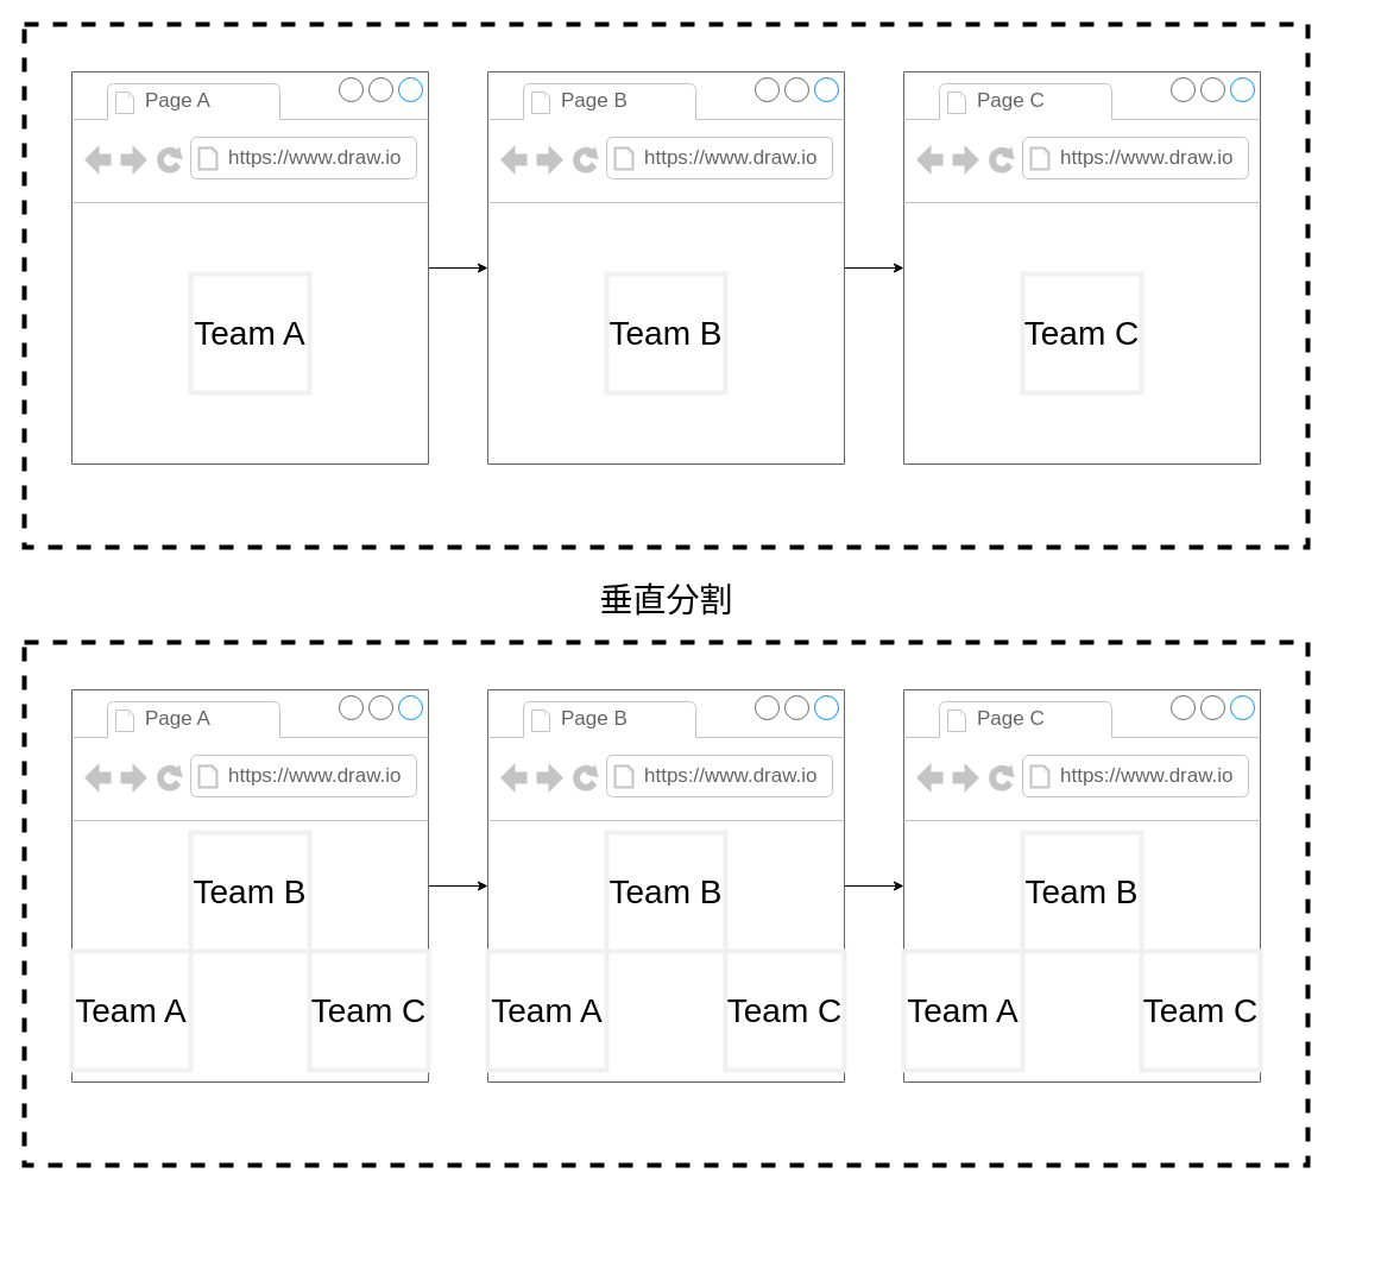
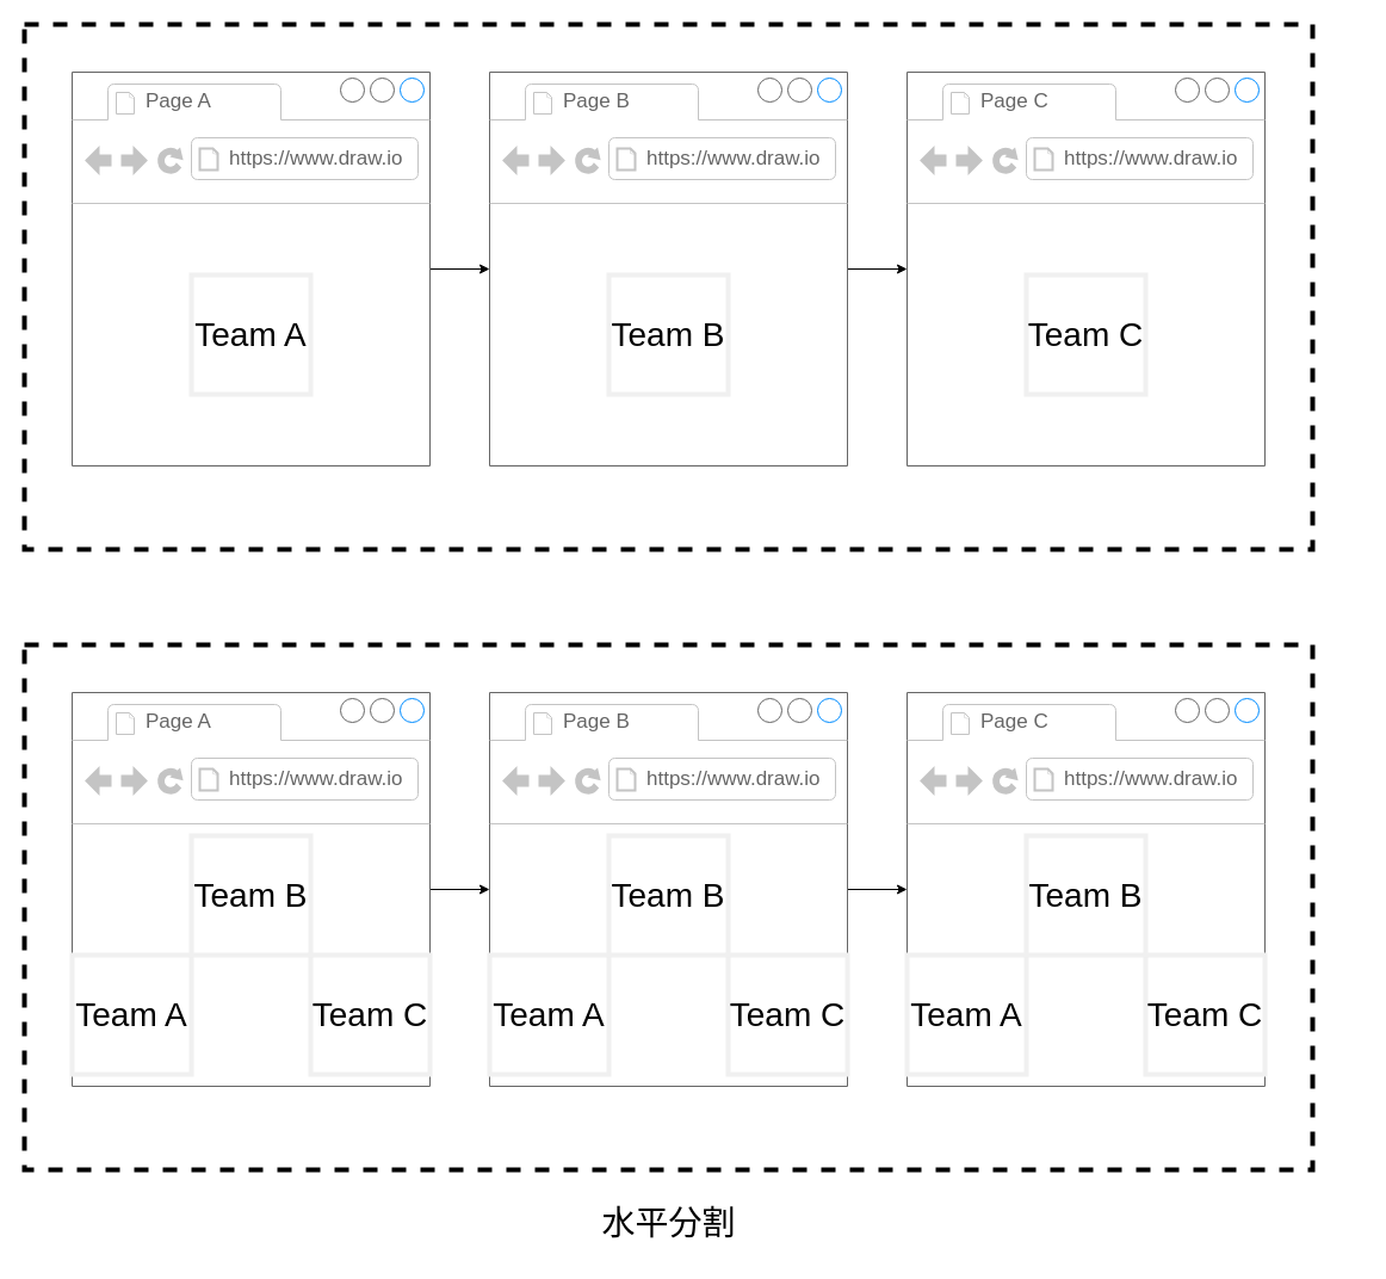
  <mxCell id="0" />
  <mxCell id="1" parent="0" />
  <mxCell id="2" value="" style="rounded=0;whiteSpace=wrap;html=1;dashed=1;labelBackgroundColor=none;fontColor=#000000;fillColor=none;strokeWidth=4;" vertex="1" parent="1"><mxGeometry x="20" y="20" width="1080" height="440" as="geometry" /></mxCell>
  <mxCell id="3" style="edgeStyle=orthogonalEdgeStyle;rounded=0;orthogonalLoop=1;jettySize=auto;html=1;fontColor=#000000;" edge="1" parent="1" source="4" target="9"><mxGeometry relative="1" as="geometry" /></mxCell>
  <mxCell id="4" value="" style="strokeWidth=1;shadow=0;dashed=0;align=center;html=1;shape=mxgraph.mockup.containers.browserWindow;rSize=0;strokeColor=#666666;strokeColor2=#008cff;strokeColor3=#c4c4c4;mainText=,;recursiveResize=0;labelBackgroundColor=#FFFFFF;fontColor=#000000;" vertex="1" parent="1"><mxGeometry x="60" y="60" width="300" height="330" as="geometry" /></mxCell>
  <mxCell id="5" value="Page A" style="strokeWidth=1;shadow=0;dashed=0;align=center;html=1;shape=mxgraph.mockup.containers.anchor;fontSize=17;fontColor=#666666;align=left;" vertex="1" parent="4"><mxGeometry x="60" y="12" width="110" height="26" as="geometry" /></mxCell>
  <mxCell id="6" value="https://www.draw.io" style="strokeWidth=1;shadow=0;dashed=0;align=center;html=1;shape=mxgraph.mockup.containers.anchor;rSize=0;fontSize=17;fontColor=#666666;align=left;" vertex="1" parent="4"><mxGeometry x="130" y="60" width="250" height="26" as="geometry" /></mxCell>
  <mxCell id="7" value="&lt;font&gt;&lt;font style=&quot;font-size: 28px&quot;&gt;Team A&lt;/font&gt;&lt;br&gt;&lt;/font&gt;" style="text;html=1;fillColor=none;align=center;verticalAlign=middle;whiteSpace=wrap;rounded=0;labelBackgroundColor=none;fontColor=#000000;strokeColor=#f0f0f0;strokeWidth=4;" vertex="1" parent="4"><mxGeometry x="100" y="170" width="100" height="100" as="geometry" /></mxCell>
  <mxCell id="8" style="edgeStyle=orthogonalEdgeStyle;rounded=0;orthogonalLoop=1;jettySize=auto;html=1;fontColor=#000000;" edge="1" parent="1" source="9" target="13"><mxGeometry relative="1" as="geometry" /></mxCell>
  <mxCell id="9" value="" style="strokeWidth=1;shadow=0;dashed=0;align=center;html=1;shape=mxgraph.mockup.containers.browserWindow;rSize=0;strokeColor=#666666;strokeColor2=#008cff;strokeColor3=#c4c4c4;mainText=,;recursiveResize=0;labelBackgroundColor=#FFFFFF;fontColor=#000000;" vertex="1" parent="1"><mxGeometry x="410" y="60" width="300" height="330" as="geometry" /></mxCell>
  <mxCell id="10" value="Page B" style="strokeWidth=1;shadow=0;dashed=0;align=center;html=1;shape=mxgraph.mockup.containers.anchor;fontSize=17;fontColor=#666666;align=left;" vertex="1" parent="9"><mxGeometry x="60" y="12" width="110" height="26" as="geometry" /></mxCell>
  <mxCell id="11" value="https://www.draw.io" style="strokeWidth=1;shadow=0;dashed=0;align=center;html=1;shape=mxgraph.mockup.containers.anchor;rSize=0;fontSize=17;fontColor=#666666;align=left;" vertex="1" parent="9"><mxGeometry x="130" y="60" width="250" height="26" as="geometry" /></mxCell>
  <mxCell id="12" value="&lt;font&gt;&lt;font style=&quot;font-size: 28px&quot;&gt;Team B&lt;/font&gt;&lt;br&gt;&lt;/font&gt;" style="text;html=1;fillColor=none;align=center;verticalAlign=middle;whiteSpace=wrap;rounded=0;labelBackgroundColor=none;fontColor=#000000;strokeColor=#f0f0f0;strokeWidth=4;" vertex="1" parent="9"><mxGeometry x="100" y="170" width="100" height="100" as="geometry" /></mxCell>
  <mxCell id="13" value="" style="strokeWidth=1;shadow=0;dashed=0;align=center;html=1;shape=mxgraph.mockup.containers.browserWindow;rSize=0;strokeColor=#666666;strokeColor2=#008cff;strokeColor3=#c4c4c4;mainText=,;recursiveResize=0;labelBackgroundColor=#FFFFFF;fontColor=#000000;" vertex="1" parent="1"><mxGeometry x="760" y="60" width="300" height="330" as="geometry" /></mxCell>
  <mxCell id="14" value="Page C" style="strokeWidth=1;shadow=0;dashed=0;align=center;html=1;shape=mxgraph.mockup.containers.anchor;fontSize=17;fontColor=#666666;align=left;" vertex="1" parent="13"><mxGeometry x="60" y="12" width="110" height="26" as="geometry" /></mxCell>
  <mxCell id="15" value="https://www.draw.io" style="strokeWidth=1;shadow=0;dashed=0;align=center;html=1;shape=mxgraph.mockup.containers.anchor;rSize=0;fontSize=17;fontColor=#666666;align=left;" vertex="1" parent="13"><mxGeometry x="130" y="60" width="250" height="26" as="geometry" /></mxCell>
  <mxCell id="16" value="&lt;font&gt;&lt;font style=&quot;font-size: 28px&quot;&gt;Team C&lt;/font&gt;&lt;br&gt;&lt;/font&gt;" style="text;html=1;fillColor=none;align=center;verticalAlign=middle;whiteSpace=wrap;rounded=0;labelBackgroundColor=none;fontColor=#000000;strokeColor=#f0f0f0;strokeWidth=4;" vertex="1" parent="13"><mxGeometry x="100" y="170" width="100" height="100" as="geometry" /></mxCell>
- <mxCell id="17" value="&lt;font&gt;&lt;font style=&quot;font-size: 28px&quot;&gt;垂直分割&lt;/font&gt;&lt;br&gt;&lt;/font&gt;" style="text;html=1;strokeColor=none;fillColor=none;align=center;verticalAlign=middle;whiteSpace=wrap;rounded=0;dashed=1;labelBackgroundColor=none;fontColor=#000000;" vertex="1" parent="1"><mxGeometry x="478.75" y="480" width="162.5" height="50" as="geometry" /></mxCell>
  <mxCell id="18" value="" style="rounded=0;whiteSpace=wrap;html=1;dashed=1;labelBackgroundColor=none;fontColor=#000000;fillColor=none;strokeWidth=4;" vertex="1" parent="1"><mxGeometry x="20" y="540" width="1080" height="440" as="geometry" /></mxCell>
  <mxCell id="19" style="edgeStyle=orthogonalEdgeStyle;rounded=0;orthogonalLoop=1;jettySize=auto;html=1;fontColor=#000000;" edge="1" parent="1" source="20" target="27"><mxGeometry relative="1" as="geometry" /></mxCell>
  <mxCell id="20" value="" style="strokeWidth=1;shadow=0;dashed=0;align=center;html=1;shape=mxgraph.mockup.containers.browserWindow;rSize=0;strokeColor=#666666;strokeColor2=#008cff;strokeColor3=#c4c4c4;mainText=,;recursiveResize=0;labelBackgroundColor=#FFFFFF;fontColor=#000000;" vertex="1" parent="1"><mxGeometry x="60" y="580" width="300" height="330" as="geometry" /></mxCell>
  <mxCell id="21" value="Page A" style="strokeWidth=1;shadow=0;dashed=0;align=center;html=1;shape=mxgraph.mockup.containers.anchor;fontSize=17;fontColor=#666666;align=left;" vertex="1" parent="20"><mxGeometry x="60" y="12" width="110" height="26" as="geometry" /></mxCell>
  <mxCell id="22" value="https://www.draw.io" style="strokeWidth=1;shadow=0;dashed=0;align=center;html=1;shape=mxgraph.mockup.containers.anchor;rSize=0;fontSize=17;fontColor=#666666;align=left;" vertex="1" parent="20"><mxGeometry x="130" y="60" width="250" height="26" as="geometry" /></mxCell>
  <mxCell id="23" value="&lt;font&gt;&lt;font style=&quot;font-size: 28px&quot;&gt;Team A&lt;/font&gt;&lt;br&gt;&lt;/font&gt;" style="text;html=1;fillColor=none;align=center;verticalAlign=middle;whiteSpace=wrap;rounded=0;labelBackgroundColor=none;fontColor=#000000;strokeColor=#f0f0f0;strokeWidth=4;" vertex="1" parent="20"><mxGeometry y="220" width="100" height="100" as="geometry" /></mxCell>
  <mxCell id="24" value="&lt;font&gt;&lt;font style=&quot;font-size: 28px&quot;&gt;Team C&lt;/font&gt;&lt;br&gt;&lt;/font&gt;" style="text;html=1;fillColor=none;align=center;verticalAlign=middle;whiteSpace=wrap;rounded=0;labelBackgroundColor=none;fontColor=#000000;strokeColor=#f0f0f0;strokeWidth=4;" vertex="1" parent="20"><mxGeometry x="200" y="220" width="100" height="100" as="geometry" /></mxCell>
  <mxCell id="25" value="&lt;font&gt;&lt;font style=&quot;font-size: 28px&quot;&gt;Team B&lt;/font&gt;&lt;br&gt;&lt;/font&gt;" style="text;html=1;fillColor=none;align=center;verticalAlign=middle;whiteSpace=wrap;rounded=0;labelBackgroundColor=none;fontColor=#000000;strokeColor=#f0f0f0;strokeWidth=4;" vertex="1" parent="20"><mxGeometry x="100" y="120" width="100" height="100" as="geometry" /></mxCell>
  <mxCell id="26" style="edgeStyle=orthogonalEdgeStyle;rounded=0;orthogonalLoop=1;jettySize=auto;html=1;fontColor=#000000;" edge="1" parent="1" source="27" target="33"><mxGeometry relative="1" as="geometry" /></mxCell>
  <mxCell id="27" value="" style="strokeWidth=1;shadow=0;dashed=0;align=center;html=1;shape=mxgraph.mockup.containers.browserWindow;rSize=0;strokeColor=#666666;strokeColor2=#008cff;strokeColor3=#c4c4c4;mainText=,;recursiveResize=0;labelBackgroundColor=#FFFFFF;fontColor=#000000;" vertex="1" parent="1"><mxGeometry x="410" y="580" width="300" height="330" as="geometry" /></mxCell>
  <mxCell id="28" value="Page B" style="strokeWidth=1;shadow=0;dashed=0;align=center;html=1;shape=mxgraph.mockup.containers.anchor;fontSize=17;fontColor=#666666;align=left;" vertex="1" parent="27"><mxGeometry x="60" y="12" width="110" height="26" as="geometry" /></mxCell>
  <mxCell id="29" value="https://www.draw.io" style="strokeWidth=1;shadow=0;dashed=0;align=center;html=1;shape=mxgraph.mockup.containers.anchor;rSize=0;fontSize=17;fontColor=#666666;align=left;" vertex="1" parent="27"><mxGeometry x="130" y="60" width="250" height="26" as="geometry" /></mxCell>
  <mxCell id="30" value="&lt;font&gt;&lt;font style=&quot;font-size: 28px&quot;&gt;Team A&lt;/font&gt;&lt;br&gt;&lt;/font&gt;" style="text;html=1;fillColor=none;align=center;verticalAlign=middle;whiteSpace=wrap;rounded=0;labelBackgroundColor=none;fontColor=#000000;strokeColor=#f0f0f0;strokeWidth=4;" vertex="1" parent="27"><mxGeometry y="220" width="100" height="100" as="geometry" /></mxCell>
  <mxCell id="31" value="&lt;font&gt;&lt;font style=&quot;font-size: 28px&quot;&gt;Team C&lt;/font&gt;&lt;br&gt;&lt;/font&gt;" style="text;html=1;fillColor=none;align=center;verticalAlign=middle;whiteSpace=wrap;rounded=0;labelBackgroundColor=none;fontColor=#000000;strokeColor=#f0f0f0;strokeWidth=4;" vertex="1" parent="27"><mxGeometry x="200" y="220" width="100" height="100" as="geometry" /></mxCell>
  <mxCell id="32" value="&lt;font&gt;&lt;font style=&quot;font-size: 28px&quot;&gt;Team B&lt;/font&gt;&lt;br&gt;&lt;/font&gt;" style="text;html=1;fillColor=none;align=center;verticalAlign=middle;whiteSpace=wrap;rounded=0;labelBackgroundColor=none;fontColor=#000000;strokeColor=#f0f0f0;strokeWidth=4;" vertex="1" parent="27"><mxGeometry x="100" y="120" width="100" height="100" as="geometry" /></mxCell>
  <mxCell id="33" value="" style="strokeWidth=1;shadow=0;dashed=0;align=center;html=1;shape=mxgraph.mockup.containers.browserWindow;rSize=0;strokeColor=#666666;strokeColor2=#008cff;strokeColor3=#c4c4c4;mainText=,;recursiveResize=0;labelBackgroundColor=#FFFFFF;fontColor=#000000;" vertex="1" parent="1"><mxGeometry x="760" y="580" width="300" height="330" as="geometry" /></mxCell>
  <mxCell id="34" value="Page C" style="strokeWidth=1;shadow=0;dashed=0;align=center;html=1;shape=mxgraph.mockup.containers.anchor;fontSize=17;fontColor=#666666;align=left;" vertex="1" parent="33"><mxGeometry x="60" y="12" width="110" height="26" as="geometry" /></mxCell>
  <mxCell id="35" value="https://www.draw.io" style="strokeWidth=1;shadow=0;dashed=0;align=center;html=1;shape=mxgraph.mockup.containers.anchor;rSize=0;fontSize=17;fontColor=#666666;align=left;" vertex="1" parent="33"><mxGeometry x="130" y="60" width="250" height="26" as="geometry" /></mxCell>
  <mxCell id="36" value="&lt;font&gt;&lt;font style=&quot;font-size: 28px&quot;&gt;Team A&lt;/font&gt;&lt;br&gt;&lt;/font&gt;" style="text;html=1;fillColor=none;align=center;verticalAlign=middle;whiteSpace=wrap;rounded=0;labelBackgroundColor=none;fontColor=#000000;strokeColor=#f0f0f0;strokeWidth=4;" vertex="1" parent="33"><mxGeometry y="220" width="100" height="100" as="geometry" /></mxCell>
  <mxCell id="37" value="&lt;font&gt;&lt;font style=&quot;font-size: 28px&quot;&gt;Team C&lt;/font&gt;&lt;br&gt;&lt;/font&gt;" style="text;html=1;fillColor=none;align=center;verticalAlign=middle;whiteSpace=wrap;rounded=0;labelBackgroundColor=none;fontColor=#000000;strokeColor=#f0f0f0;strokeWidth=4;" vertex="1" parent="33"><mxGeometry x="200" y="220" width="100" height="100" as="geometry" /></mxCell>
  <mxCell id="38" value="&lt;font&gt;&lt;font style=&quot;font-size: 28px&quot;&gt;Team B&lt;/font&gt;&lt;br&gt;&lt;/font&gt;" style="text;html=1;fillColor=none;align=center;verticalAlign=middle;whiteSpace=wrap;rounded=0;labelBackgroundColor=none;fontColor=#000000;strokeColor=#f0f0f0;strokeWidth=4;" vertex="1" parent="33"><mxGeometry x="100" y="120" width="100" height="100" as="geometry" /></mxCell>
+ <mxCell id="39" value="&lt;font&gt;&lt;font style=&quot;font-size: 28px&quot;&gt;水平分割&lt;/font&gt;&lt;br&gt;&lt;/font&gt;" style="text;html=1;strokeColor=none;fillColor=none;align=center;verticalAlign=middle;whiteSpace=wrap;rounded=0;dashed=1;labelBackgroundColor=none;fontColor=#000000;" vertex="1" parent="1"><mxGeometry x="478.75" y="1000" width="162.5" height="50" as="geometry" /></mxCell>
